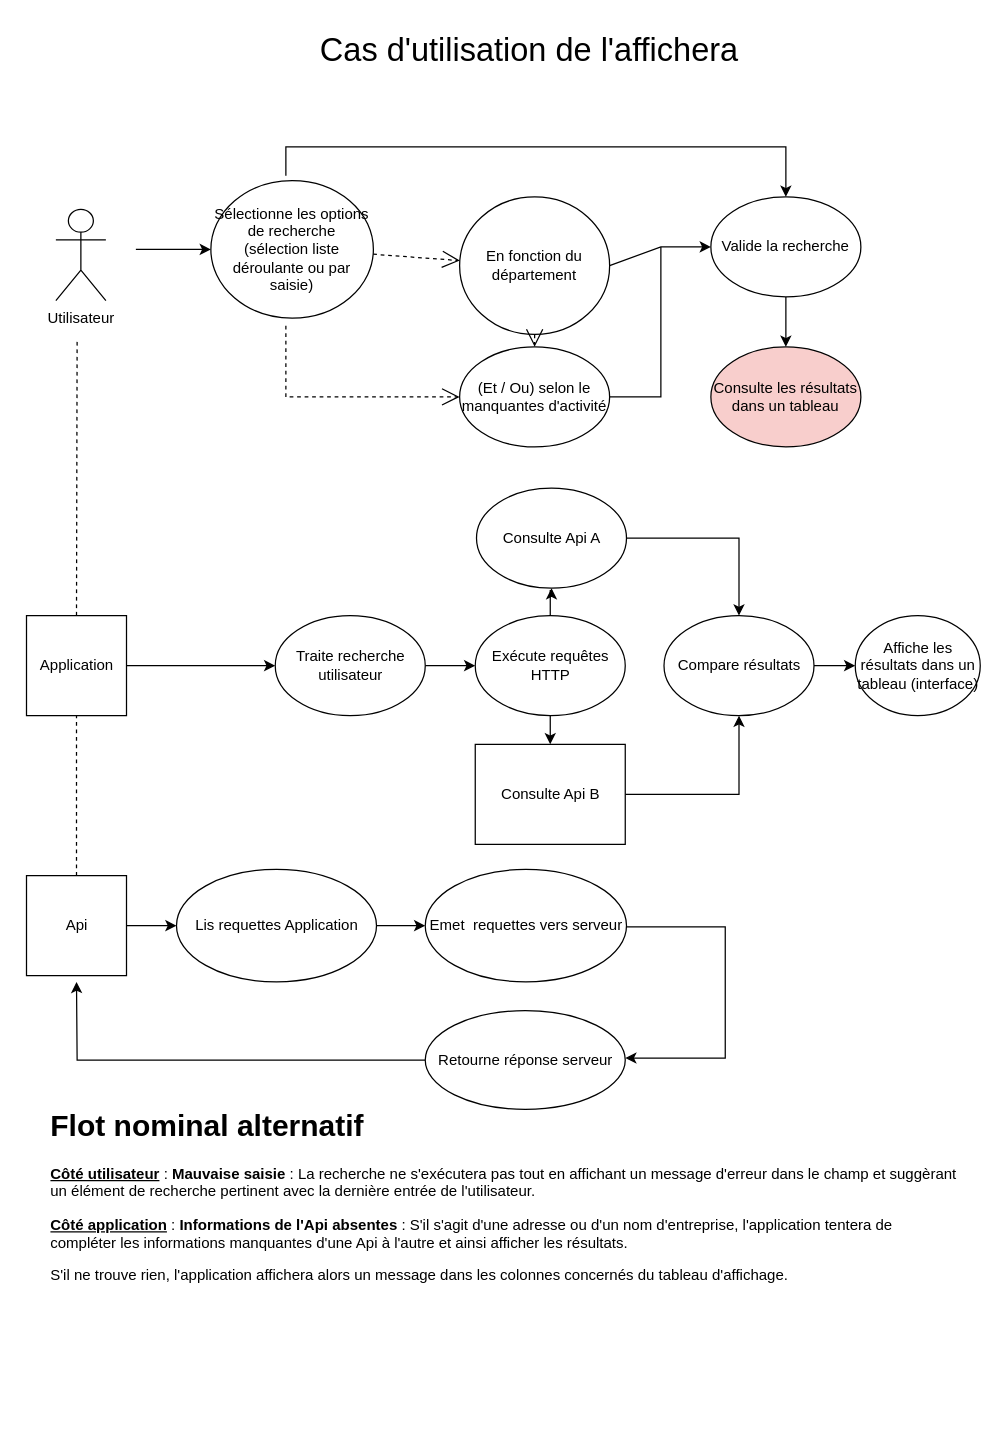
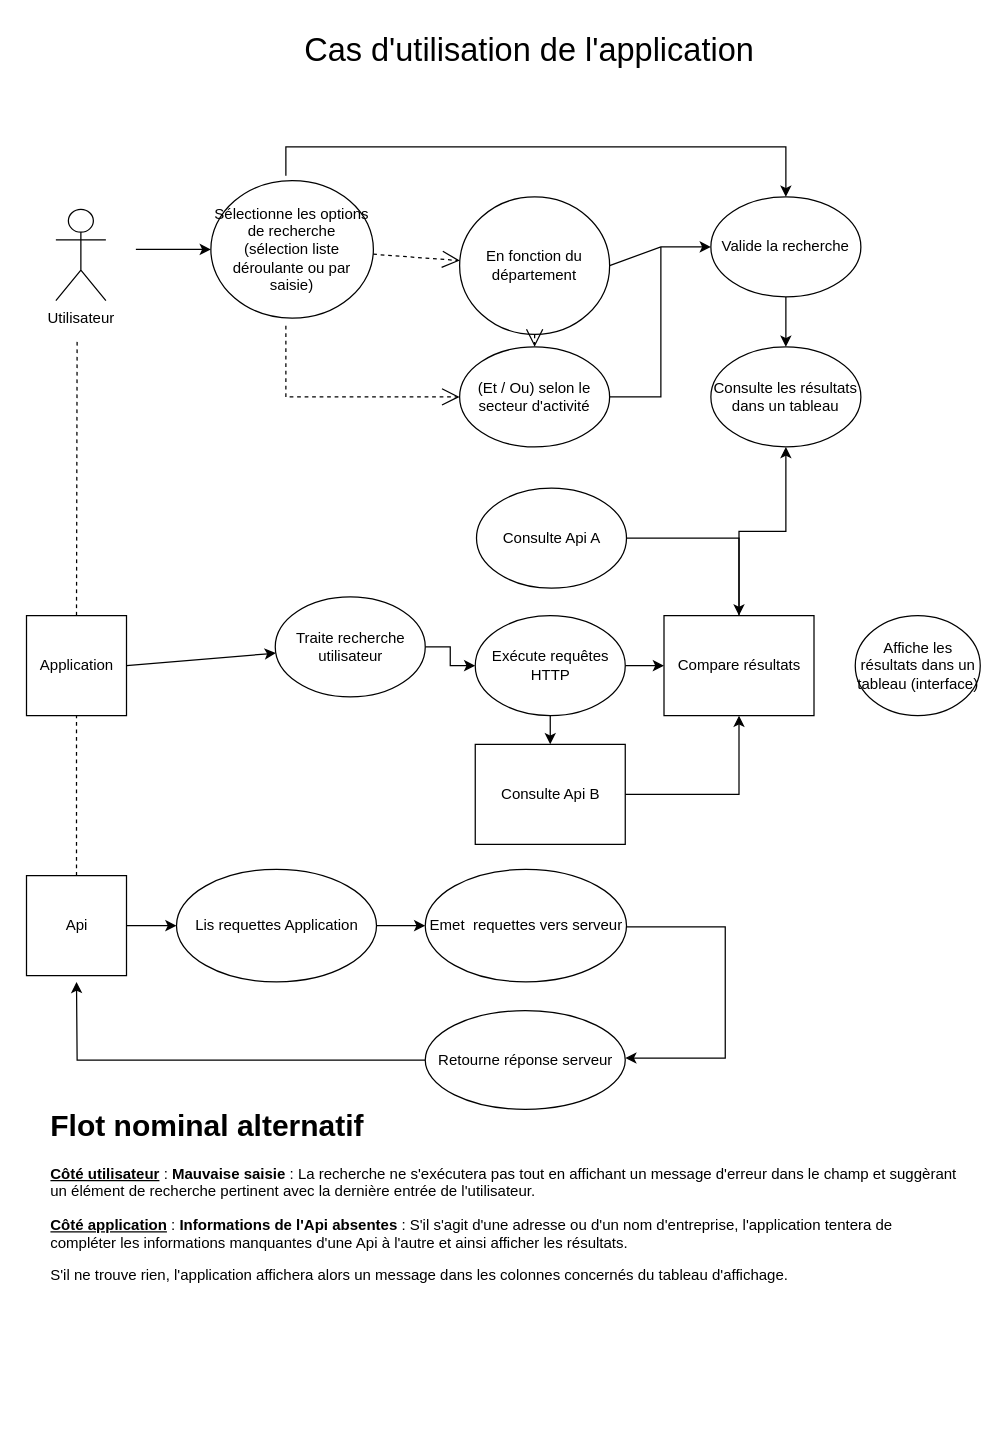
  <mxCell id="0" />
  <mxCell id="1" parent="0" />
  <mxCell id="2" value="Utilisateur" style="shape=umlActor;verticalLabelPosition=bottom;verticalAlign=top;html=1;outlineConnect=0;" parent="1" vertex="1"><mxGeometry x="44" y="167" width="40" height="73" as="geometry" /></mxCell>
  <mxCell id="3" value="&lt;div&gt;Sélectionne les options de recherche&lt;/div&gt;&lt;div&gt;(sélection liste déroulante ou par saisie)&lt;br&gt;&lt;/div&gt;" style="ellipse;whiteSpace=wrap;html=1;" parent="1" vertex="1"><mxGeometry x="168" y="144" width="130" height="110" as="geometry" /></mxCell>
  <mxCell id="4" value="En fonction du département" style="ellipse;whiteSpace=wrap;html=1;" parent="1" vertex="1"><mxGeometry x="367" y="157" width="120" height="110" as="geometry" /></mxCell>
- <mxCell id="5" value="&lt;div&gt;(Et / Ou) selon le manquantes d'activité&lt;/div&gt;" style="ellipse;whiteSpace=wrap;html=1;" parent="1" vertex="1"><mxGeometry x="367" y="277" width="120" height="80" as="geometry" /></mxCell>
+ <mxCell id="5" value="&lt;div&gt;(Et / Ou) selon le secteur d'activité&lt;/div&gt;" style="ellipse;whiteSpace=wrap;html=1;" parent="1" vertex="1"><mxGeometry x="367" y="277" width="120" height="80" as="geometry" /></mxCell>
  <mxCell id="6" value="&lt;div&gt;Valide la recherche&lt;/div&gt;" style="ellipse;whiteSpace=wrap;html=1;" parent="1" vertex="1"><mxGeometry x="568" y="157" width="120" height="80" as="geometry" /></mxCell>
  <mxCell id="7" value="" style="endArrow=open;endSize=12;dashed=1;html=1;rounded=0;entryX=0;entryY=0.5;entryDx=0;entryDy=0;" parent="1" edge="1"><mxGeometry width="160" relative="1" as="geometry"><mxPoint x="228" y="260" as="sourcePoint" /><mxPoint x="367" y="317" as="targetPoint" /><Array as="points"><mxPoint x="228" y="317" /></Array></mxGeometry></mxCell>
  <mxCell id="8" value="" style="endArrow=open;endSize=12;dashed=1;html=1;rounded=0;" parent="1" source="3" target="4" edge="1"><mxGeometry width="160" relative="1" as="geometry"><mxPoint x="242.5" y="407" as="sourcePoint" /><mxPoint x="242.5" y="486.04" as="targetPoint" /></mxGeometry></mxCell>
  <mxCell id="9" value="" style="endArrow=classic;html=1;rounded=0;entryX=0;entryY=0.5;entryDx=0;entryDy=0;" parent="1" target="3" edge="1"><mxGeometry width="50" height="50" relative="1" as="geometry"><mxPoint x="108" y="199" as="sourcePoint" /><mxPoint x="88" y="-3" as="targetPoint" /><Array as="points" /></mxGeometry></mxCell>
  <mxCell id="10" value="" style="endArrow=open;endSize=12;dashed=1;html=1;rounded=0;entryX=0.5;entryY=0;entryDx=0;entryDy=0;exitX=0.5;exitY=1;exitDx=0;exitDy=0;" parent="1" source="4" edge="1"><mxGeometry width="160" relative="1" as="geometry"><mxPoint x="308" y="207" as="sourcePoint" /><mxPoint x="427" y="277" as="targetPoint" /><Array as="points" /></mxGeometry></mxCell>
  <mxCell id="11" value="" style="endArrow=classic;html=1;rounded=0;exitX=1;exitY=0.5;exitDx=0;exitDy=0;entryX=0;entryY=0.5;entryDx=0;entryDy=0;" parent="1" source="4" target="6" edge="1"><mxGeometry width="50" height="50" relative="1" as="geometry"><mxPoint x="493" y="257" as="sourcePoint" /><mxPoint x="568" y="257" as="targetPoint" /><Array as="points"><mxPoint x="528" y="197" /></Array></mxGeometry></mxCell>
  <mxCell id="12" value="" style="endArrow=none;html=1;rounded=0;exitX=1;exitY=0.5;exitDx=0;exitDy=0;" parent="1" edge="1"><mxGeometry width="50" height="50" relative="1" as="geometry"><mxPoint x="487" y="317" as="sourcePoint" /><mxPoint x="528" y="197" as="targetPoint" /><Array as="points"><mxPoint x="528" y="317" /></Array></mxGeometry></mxCell>
  <mxCell id="13" value="" style="endArrow=classic;html=1;rounded=0;entryX=0.5;entryY=0;entryDx=0;entryDy=0;" parent="1" target="6" edge="1"><mxGeometry width="50" height="50" relative="1" as="geometry"><mxPoint x="228" y="140" as="sourcePoint" /><mxPoint x="678" y="117" as="targetPoint" /><Array as="points"><mxPoint x="228" y="117" /><mxPoint x="628" y="117" /></Array></mxGeometry></mxCell>
  <mxCell id="14" value="" style="endArrow=classic;html=1;rounded=0;exitX=0.5;exitY=1;exitDx=0;exitDy=0;" parent="1" source="6" edge="1"><mxGeometry width="50" height="50" relative="1" as="geometry"><mxPoint x="388" y="407" as="sourcePoint" /><mxPoint x="628" y="277" as="targetPoint" /></mxGeometry></mxCell>
- <mxCell id="15" value="&lt;div&gt;Consulte les résultats dans un tableau&lt;/div&gt;" style="ellipse;whiteSpace=wrap;html=1;fillColor=#f8cecc;" parent="1" vertex="1"><mxGeometry x="568" y="277" width="120" height="80" as="geometry" /></mxCell>
+ <mxCell id="15" value="&lt;div&gt;Consulte les résultats dans un tableau&lt;/div&gt;" style="ellipse;whiteSpace=wrap;html=1;" parent="1" vertex="1"><mxGeometry x="568" y="277" width="120" height="80" as="geometry" /></mxCell>
  <mxCell id="16" value="Application" style="whiteSpace=wrap;html=1;align=center;" parent="1" vertex="1"><mxGeometry x="20.5" y="492" width="80" height="80" as="geometry" /></mxCell>
  <mxCell id="17" value="" style="endArrow=classic;html=1;rounded=0;exitX=1;exitY=0.5;exitDx=0;exitDy=0;" parent="1" source="16" target="19" edge="1"><mxGeometry width="50" height="50" relative="1" as="geometry"><mxPoint x="199.5" y="562" as="sourcePoint" /><mxPoint x="299.5" y="562" as="targetPoint" /></mxGeometry></mxCell>
  <mxCell id="18" style="edgeStyle=orthogonalEdgeStyle;rounded=0;orthogonalLoop=1;jettySize=auto;html=1;entryX=0;entryY=0.5;entryDx=0;entryDy=0;" parent="1" source="19" target="22" edge="1"><mxGeometry relative="1" as="geometry" /></mxCell>
- <mxCell id="19" value="Traite recherche utilisateur" style="ellipse;whiteSpace=wrap;html=1;" parent="1" vertex="1"><mxGeometry x="219.5" y="492" width="120" height="80" as="geometry" /></mxCell>
- <mxCell id="20" style="edgeStyle=orthogonalEdgeStyle;rounded=0;orthogonalLoop=1;jettySize=auto;html=1;entryX=0.5;entryY=1;entryDx=0;entryDy=0;" parent="1" source="22" target="26" edge="1"><mxGeometry relative="1" as="geometry" /></mxCell>
+ <mxCell id="19" value="Traite recherche utilisateur" style="ellipse;whiteSpace=wrap;html=1;" parent="1" vertex="1"><mxGeometry x="219.5" y="477" width="120" height="80" as="geometry" /></mxCell>
+ <mxCell id="20" style="edgeStyle=orthogonalEdgeStyle;rounded=0;orthogonalLoop=1;jettySize=auto;html=1;" parent="1" source="22" target="24" edge="1"><mxGeometry relative="1" as="geometry" /></mxCell>
  <mxCell id="21" style="edgeStyle=orthogonalEdgeStyle;rounded=0;orthogonalLoop=1;jettySize=auto;html=1;entryX=0.5;entryY=0;entryDx=0;entryDy=0;" parent="1" source="22" target="28" edge="1"><mxGeometry relative="1" as="geometry" /></mxCell>
  <mxCell id="22" value="Exécute requêtes HTTP" style="ellipse;whiteSpace=wrap;html=1;" parent="1" vertex="1"><mxGeometry x="379.5" y="492" width="120" height="80" as="geometry" /></mxCell>
- <mxCell id="23" style="edgeStyle=orthogonalEdgeStyle;rounded=0;orthogonalLoop=1;jettySize=auto;html=1;entryX=0;entryY=0.5;entryDx=0;entryDy=0;" parent="1" source="24" target="29" edge="1"><mxGeometry relative="1" as="geometry" /></mxCell>
- <mxCell id="24" value="&lt;div&gt;Compare résultats&lt;/div&gt;" style="ellipse;whiteSpace=wrap;html=1;" parent="1" vertex="1"><mxGeometry x="530.5" y="492" width="120" height="80" as="geometry" /></mxCell>
+ <mxCell id="23" style="edgeStyle=orthogonalEdgeStyle;rounded=0;orthogonalLoop=1;jettySize=auto;html=1;" parent="1" source="24" target="15" edge="1"><mxGeometry relative="1" as="geometry" /></mxCell>
+ <mxCell id="24" value="&lt;div&gt;Compare résultats&lt;/div&gt;" style="whiteSpace=wrap;html=1;rounded=0;" parent="1" vertex="1"><mxGeometry x="530.5" y="492" width="120" height="80" as="geometry" /></mxCell>
  <mxCell id="25" style="edgeStyle=orthogonalEdgeStyle;rounded=0;orthogonalLoop=1;jettySize=auto;html=1;entryX=0.5;entryY=0;entryDx=0;entryDy=0;" parent="1" source="26" target="24" edge="1"><mxGeometry relative="1" as="geometry" /></mxCell>
  <mxCell id="26" value="Consulte Api A" style="ellipse;whiteSpace=wrap;html=1;" parent="1" vertex="1"><mxGeometry x="380.5" y="390" width="120" height="80" as="geometry" /></mxCell>
  <mxCell id="27" style="edgeStyle=orthogonalEdgeStyle;rounded=0;orthogonalLoop=1;jettySize=auto;html=1;entryX=0.5;entryY=1;entryDx=0;entryDy=0;" parent="1" source="28" target="24" edge="1"><mxGeometry relative="1" as="geometry"><mxPoint x="599.5" y="582" as="targetPoint" /></mxGeometry></mxCell>
  <mxCell id="28" value="Consulte Api B" style="whiteSpace=wrap;html=1;rounded=0;" parent="1" vertex="1"><mxGeometry x="379.5" y="595" width="120" height="80" as="geometry" /></mxCell>
  <mxCell id="29" value="&lt;div&gt;Affiche les résultats dans un tableau (interface)&lt;/div&gt;" style="ellipse;whiteSpace=wrap;html=1;" parent="1" vertex="1"><mxGeometry x="683.5" y="492" width="100" height="80" as="geometry" /></mxCell>
- <mxCell id="30" value="&lt;font style=&quot;font-size: 26px;&quot;&gt;Cas d'utilisation de l'affichera&lt;/font&gt;" style="text;html=1;align=center;verticalAlign=middle;whiteSpace=wrap;rounded=0;" parent="1" vertex="1"><mxGeometry x="168" y="20" width="510" height="40" as="geometry" /></mxCell>
+ <mxCell id="30" value="&lt;font style=&quot;font-size: 26px;&quot;&gt;Cas d'utilisation de l'application&lt;/font&gt;" style="text;html=1;align=center;verticalAlign=middle;whiteSpace=wrap;rounded=0;" parent="1" vertex="1"><mxGeometry x="168" y="20" width="510" height="40" as="geometry" /></mxCell>
  <mxCell id="31" style="edgeStyle=orthogonalEdgeStyle;rounded=0;orthogonalLoop=1;jettySize=auto;html=1;entryX=0;entryY=0.5;entryDx=0;entryDy=0;" parent="1" source="32" target="34" edge="1"><mxGeometry relative="1" as="geometry" /></mxCell>
  <mxCell id="32" value="Api" style="whiteSpace=wrap;html=1;align=center;" parent="1" vertex="1"><mxGeometry x="20.5" y="700" width="80" height="80" as="geometry" /></mxCell>
  <mxCell id="33" style="edgeStyle=orthogonalEdgeStyle;rounded=0;orthogonalLoop=1;jettySize=auto;html=1;entryX=0;entryY=0.5;entryDx=0;entryDy=0;" parent="1" source="34" target="36" edge="1"><mxGeometry relative="1" as="geometry" /></mxCell>
  <mxCell id="34" value="&lt;div&gt;Lis requettes Application&lt;/div&gt;" style="ellipse;whiteSpace=wrap;html=1;" parent="1" vertex="1"><mxGeometry x="140.5" y="695" width="160" height="90" as="geometry" /></mxCell>
  <mxCell id="35" style="edgeStyle=orthogonalEdgeStyle;rounded=0;orthogonalLoop=1;jettySize=auto;html=1;" edge="1" parent="1"><mxGeometry relative="1" as="geometry"><mxPoint x="499.5" y="845.95" as="targetPoint" /><mxPoint x="499.5" y="741.003" as="sourcePoint" /><Array as="points"><mxPoint x="579.5" y="740.95" /></Array></mxGeometry></mxCell>
  <mxCell id="36" value="Emet&amp;nbsp; requettes vers serveur" style="ellipse;whiteSpace=wrap;html=1;" parent="1" vertex="1"><mxGeometry x="339.5" y="695" width="161" height="90" as="geometry" /></mxCell>
  <mxCell id="37" style="edgeStyle=orthogonalEdgeStyle;rounded=0;orthogonalLoop=1;jettySize=auto;html=1;" edge="1" parent="1" source="38"><mxGeometry relative="1" as="geometry"><mxPoint x="60.5" y="785" as="targetPoint" /></mxGeometry></mxCell>
  <mxCell id="38" value="Retourne réponse serveur" style="ellipse;whiteSpace=wrap;html=1;" parent="1" vertex="1"><mxGeometry x="339.5" y="808" width="160" height="79" as="geometry" /></mxCell>
  <mxCell id="39" value="&lt;h1 style=&quot;margin-top: 0px;&quot;&gt;Flot nominal alternatif&lt;br&gt;&lt;/h1&gt;&lt;p&gt;&lt;b&gt;&lt;u&gt;Côté utilisateur&lt;/u&gt; &lt;/b&gt;: &lt;b&gt;Mauvaise saisie&lt;/b&gt; : La recherche ne s'exécutera pas tout en affichant un message d'erreur dans le champ et suggèrant un élément de recherche pertinent avec la dernière entrée de l'utilisateur.&lt;/p&gt;&lt;p&gt;&lt;b&gt;&lt;u&gt;Côté application&lt;/u&gt; &lt;/b&gt;: &lt;b&gt;Informations de l'Api absentes&lt;/b&gt; : S'il s'agit d'une adresse ou d'un nom d'entreprise, l'application tentera de compléter les informations manquantes d'une Api à l'autre et ainsi afficher les résultats.&amp;nbsp;&lt;/p&gt;&lt;p&gt;S'il ne trouve rien, l'application affichera alors un message dans les colonnes concernés du tableau d'affichage.&amp;nbsp; &lt;br&gt;&lt;/p&gt;&lt;p&gt;&lt;br&gt;&lt;/p&gt;" style="text;html=1;whiteSpace=wrap;overflow=hidden;rounded=0;" vertex="1" parent="1"><mxGeometry x="38" y="880" width="730" height="250" as="geometry" /></mxCell>
  <mxCell id="40" value="" style="endArrow=none;dashed=1;html=1;rounded=0;entryX=0.5;entryY=1;entryDx=0;entryDy=0;exitX=0.5;exitY=0;exitDx=0;exitDy=0;" edge="1" parent="1" source="32" target="16"><mxGeometry width="50" height="50" relative="1" as="geometry"><mxPoint x="40.5" y="635" as="sourcePoint" /><mxPoint x="90.5" y="585" as="targetPoint" /></mxGeometry></mxCell>
  <mxCell id="41" value="" style="endArrow=none;dashed=1;html=1;rounded=0;exitX=0.5;exitY=0;exitDx=0;exitDy=0;" edge="1" parent="1" source="16"><mxGeometry width="50" height="50" relative="1" as="geometry"><mxPoint x="228" y="480" as="sourcePoint" /><mxPoint x="61" y="270" as="targetPoint" /></mxGeometry></mxCell>
